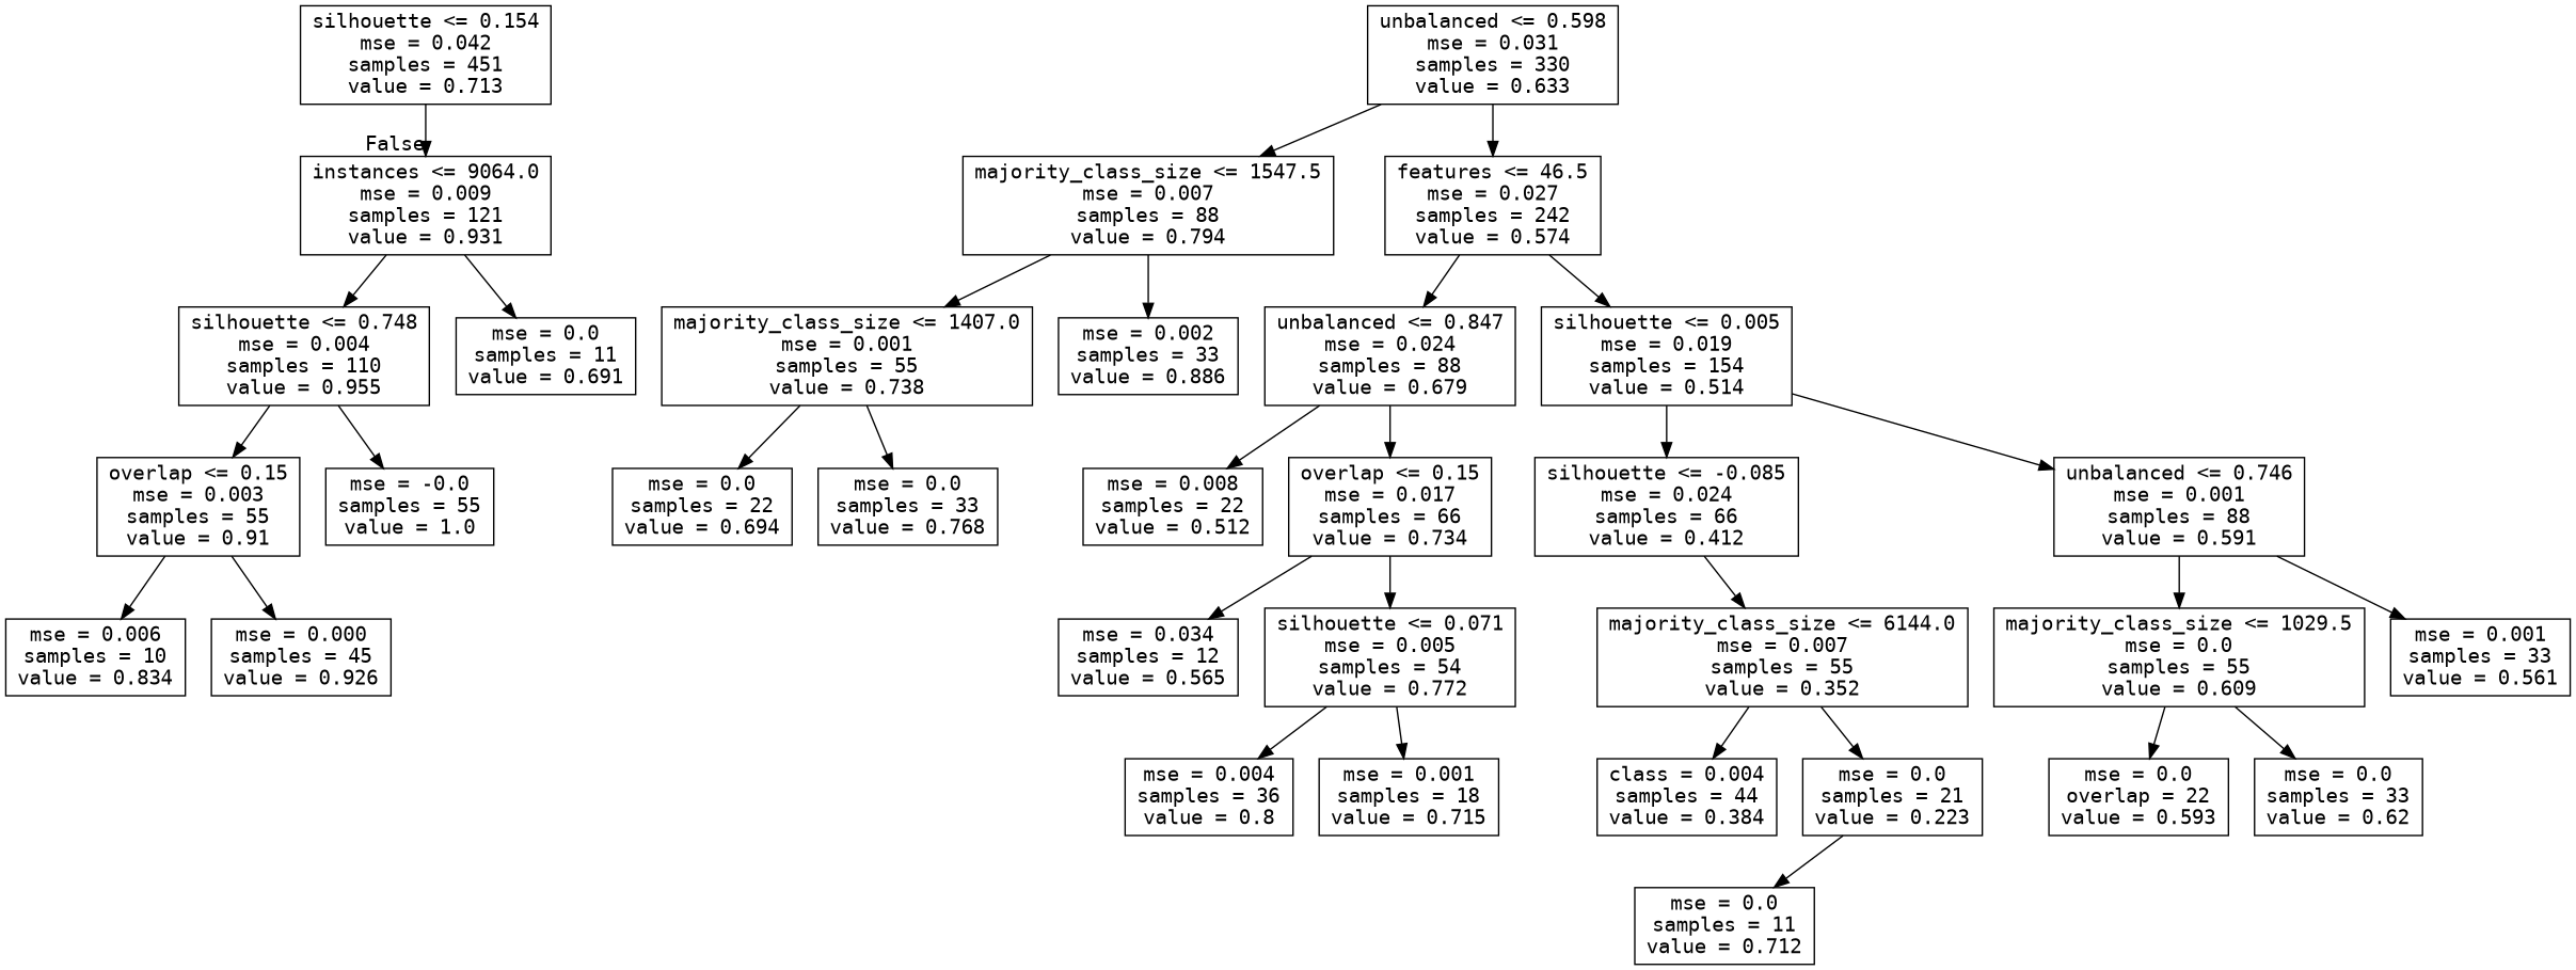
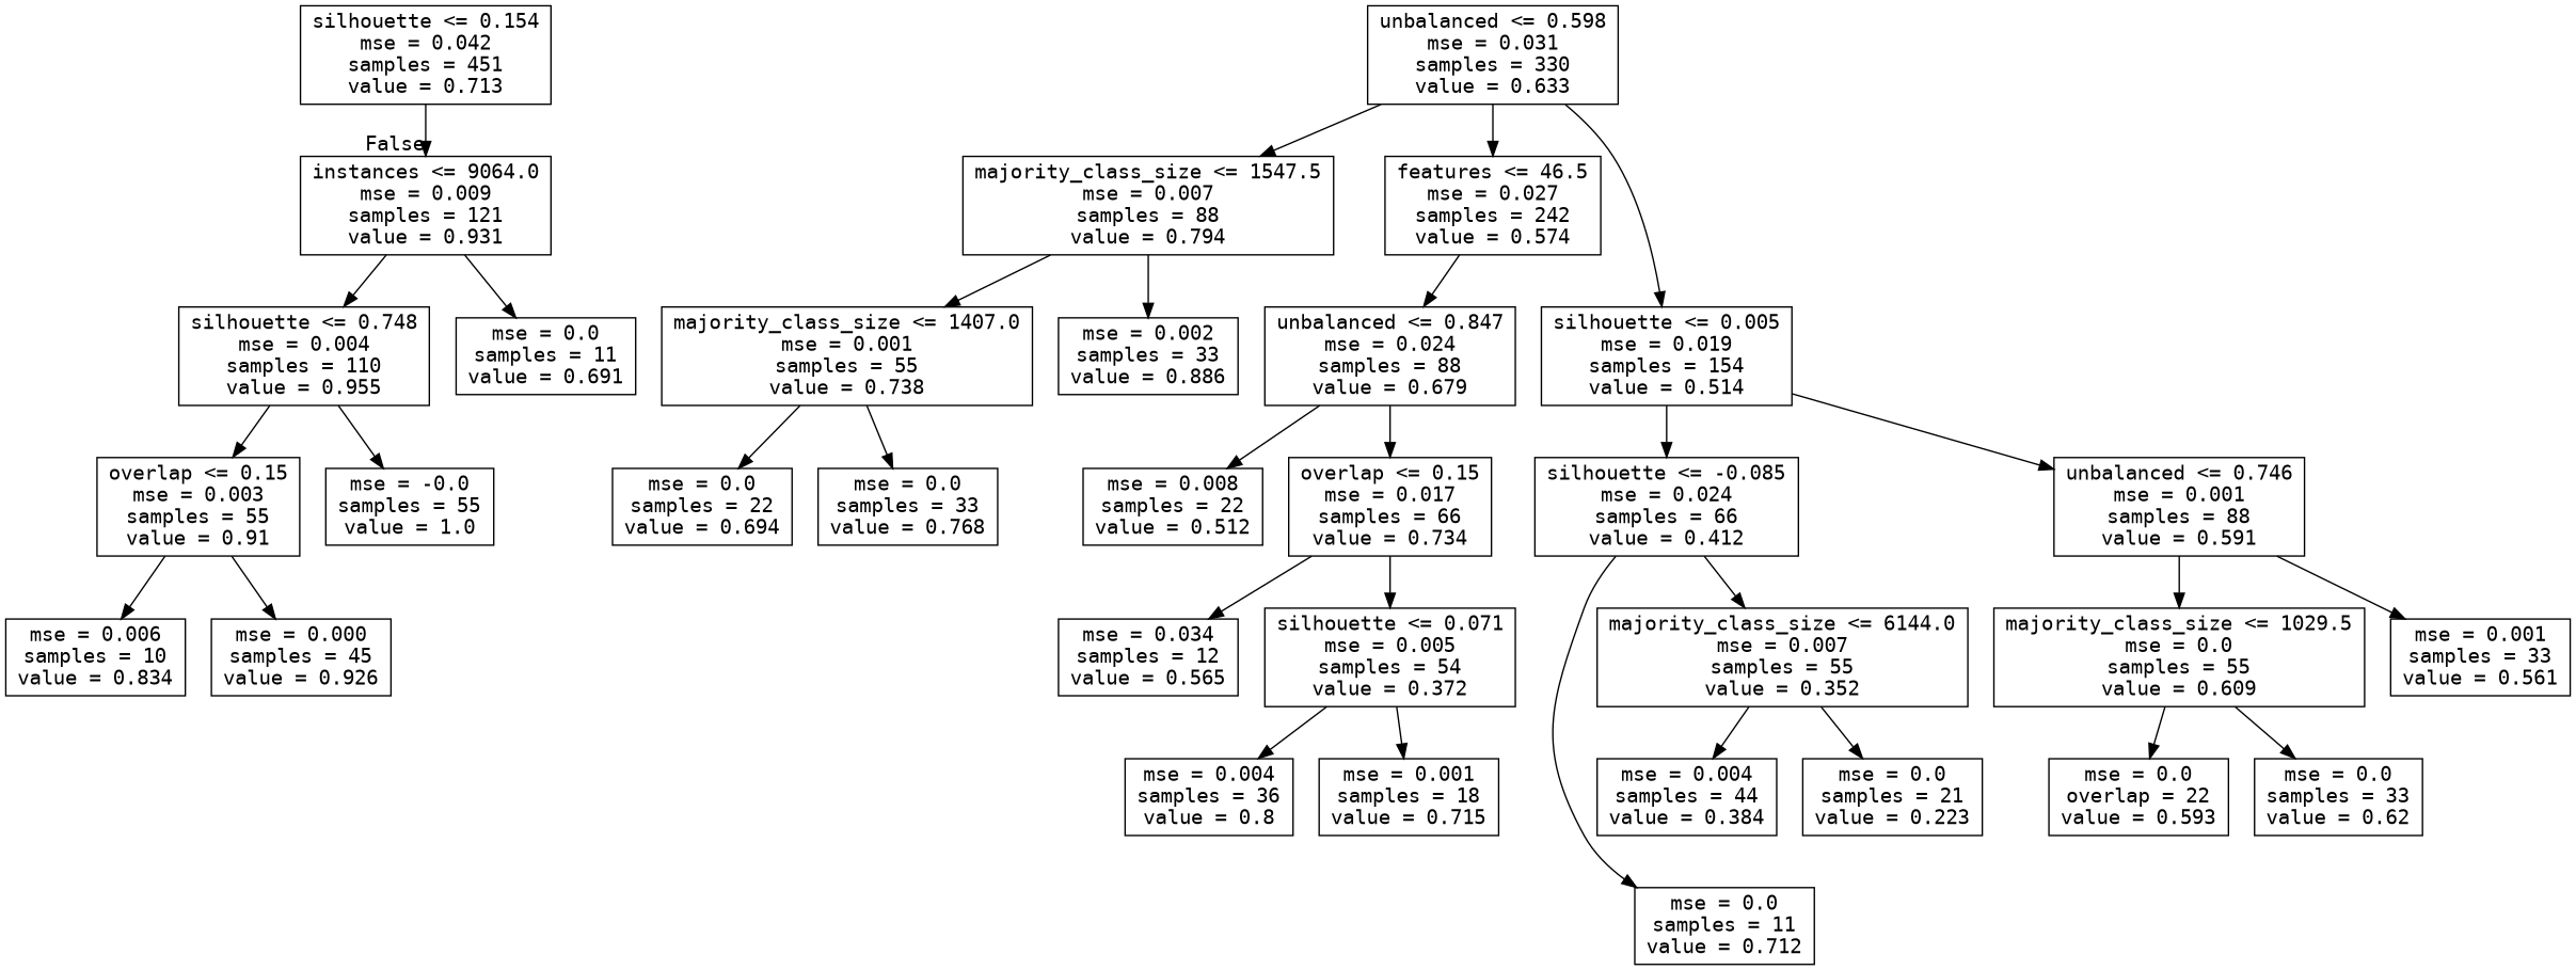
  digraph {
    fontname="DejaVu Sans Mono"
    node [fontname="DejaVu Sans Mono" shape=box]
    edge [fontname="DejaVu Sans Mono"]
    n1 [label="silhouette <= 0.154\nmse = 0.042\nsamples = 451\nvalue = 0.713"]
    n2 [label="instances <= 9064.0\nmse = 0.009\nsamples = 121\nvalue = 0.931"]
    n3 [label="unbalanced <= 0.598\nmse = 0.031\nsamples = 330\nvalue = 0.633"]
    n4 [label="majority_class_size <= 1547.5\nmse = 0.007\nsamples = 88\nvalue = 0.794"]
    n5 [label="features <= 46.5\nmse = 0.027\nsamples = 242\nvalue = 0.574"]
    n6 [label="silhouette <= 0.748\nmse = 0.004\nsamples = 110\nvalue = 0.955"]
    n7 [label="mse = 0.0\nsamples = 11\nvalue = 0.691"]
    n8 [label="majority_class_size <= 1407.0\nmse = 0.001\nsamples = 55\nvalue = 0.738"]
    n9 [label="mse = 0.002\nsamples = 33\nvalue = 0.886"]
    n10 [label="unbalanced <= 0.847\nmse = 0.024\nsamples = 88\nvalue = 0.679"]
    n11 [label="silhouette <= 0.005\nmse = 0.019\nsamples = 154\nvalue = 0.514"]
    n12 [label="mse = 0.0\nsamples = 22\nvalue = 0.694"]
    n13 [label="mse = 0.0\nsamples = 33\nvalue = 0.768"]
    n14 [label="mse = 0.008\nsamples = 22\nvalue = 0.512"]
    n15 [label="overlap <= 0.15\nmse = 0.017\nsamples = 66\nvalue = 0.734"]
    n16 [label="silhouette <= -0.085\nmse = 0.024\nsamples = 66\nvalue = 0.412"]
    n17 [label="unbalanced <= 0.746\nmse = 0.001\nsamples = 88\nvalue = 0.591"]
    n18 [label="mse = 0.034\nsamples = 12\nvalue = 0.565"]
-   n19 [label="silhouette <= 0.071\nmse = 0.005\nsamples = 54\nvalue = 0.772"]
+   n19 [label="silhouette <= 0.071\nmse = 0.005\nsamples = 54\nvalue = 0.372"]
    n20 [label="mse = 0.004\nsamples = 36\nvalue = 0.8"]
    n21 [label="mse = 0.001\nsamples = 18\nvalue = 0.715"]
    n22 [label="mse = 0.0\nsamples = 11\nvalue = 0.712"]
    n23 [label="majority_class_size <= 6144.0\nmse = 0.007\nsamples = 55\nvalue = 0.352"]
    n24 [label="majority_class_size <= 1029.5\nmse = 0.0\nsamples = 55\nvalue = 0.609"]
    n25 [label="mse = 0.001\nsamples = 33\nvalue = 0.561"]
-   n26 [label="class = 0.004\nsamples = 44\nvalue = 0.384"]
+   n26 [label="mse = 0.004\nsamples = 44\nvalue = 0.384"]
    n27 [label="mse = 0.0\nsamples = 21\nvalue = 0.223"]
    n28 [label="mse = 0.0\noverlap = 22\nvalue = 0.593"]
    n29 [label="mse = 0.0\nsamples = 33\nvalue = 0.62"]
    n30 [label="overlap <= 0.15\nmse = 0.003\nsamples = 55\nvalue = 0.91"]
    n31 [label="mse = -0.0\nsamples = 55\nvalue = 1.0"]
    n32 [label="mse = 0.006\nsamples = 10\nvalue = 0.834"]
    n33 [label="mse = 0.000\nsamples = 45\nvalue = 0.926"]
    n1 -> n2 [headlabel=False labelangle=-45 labeldistance=2.5]
    n2 -> n6
    n2 -> n7
    n3 -> n4
    n3 -> n5
    n4 -> n8
    n4 -> n9
    n5 -> n10
-   n5 -> n11
+   n3 -> n11
    n6 -> n30
    n6 -> n31
    n8 -> n12
    n8 -> n13
    n10 -> n14
    n10 -> n15
    n11 -> n16
    n11 -> n17
    n15 -> n18
    n15 -> n19
-   n27 -> n22
+   n16 -> n22
    n16 -> n23
    n17 -> n24
    n17 -> n25
    n19 -> n20
    n19 -> n21
    n23 -> n26
    n23 -> n27
    n24 -> n28
    n24 -> n29
    n30 -> n32
    n30 -> n33
  }
